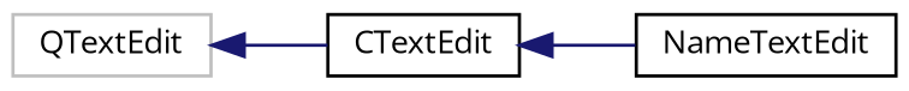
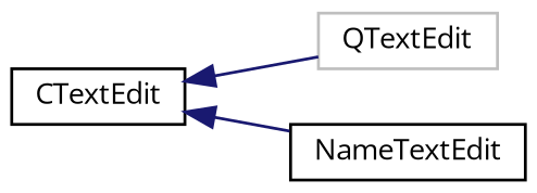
  digraph {
    fontname="Open Sans"
    rankdir=LR
    node [color=black fillcolor=white fontname="Open Sans" fontsize=10 shape=record style=filled]
    edge [color=midnightblue dir=back fontname="Open Sans" fontsize=10 labelfontname=Helvetica labelfontsize=10 style=solid]
    n1 [color=grey75 height=0.2 label=QTextEdit width=0.4]
    n2 [height=0.2 label=CTextEdit width=0.4]
    n3 [height=0.2 label=NameTextEdit width=0.4]
-   n1 -> n2
+   n2 -> n1
    n2 -> n3
  }
